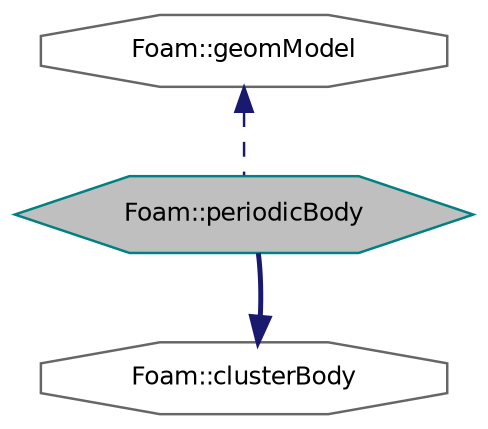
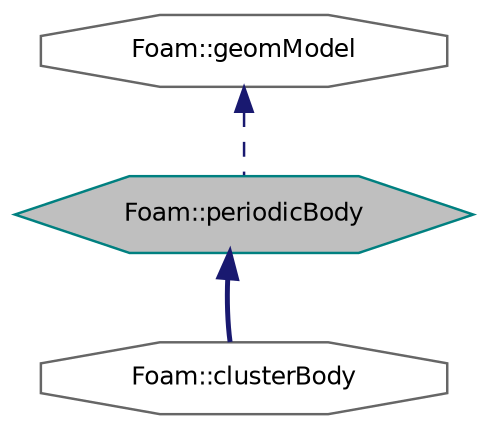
  digraph {
    node [color=gray40 fillcolor=white fontname=Helvetica fontsize=10 shape=octagon style=filled]
    edge [color=midnightblue dir=back fontname=Helvetica fontsize=10 labelfontname=Helvetica labelfontsize=10]
    n1 [color=teal fillcolor=grey75 fontcolor=black height=0.2 label="Foam::periodicBody" shape=hexagon width=0.4]
    n2 [height=0.2 label="Foam::clusterBody" width=0.4]
    n3 [height=0.2 label="Foam::geomModel" width=0.4]
-   n2 -> n1 [style=bold]
+   n1 -> n2 [style=bold]
    n3 -> n1 [style=dashed]
  }
